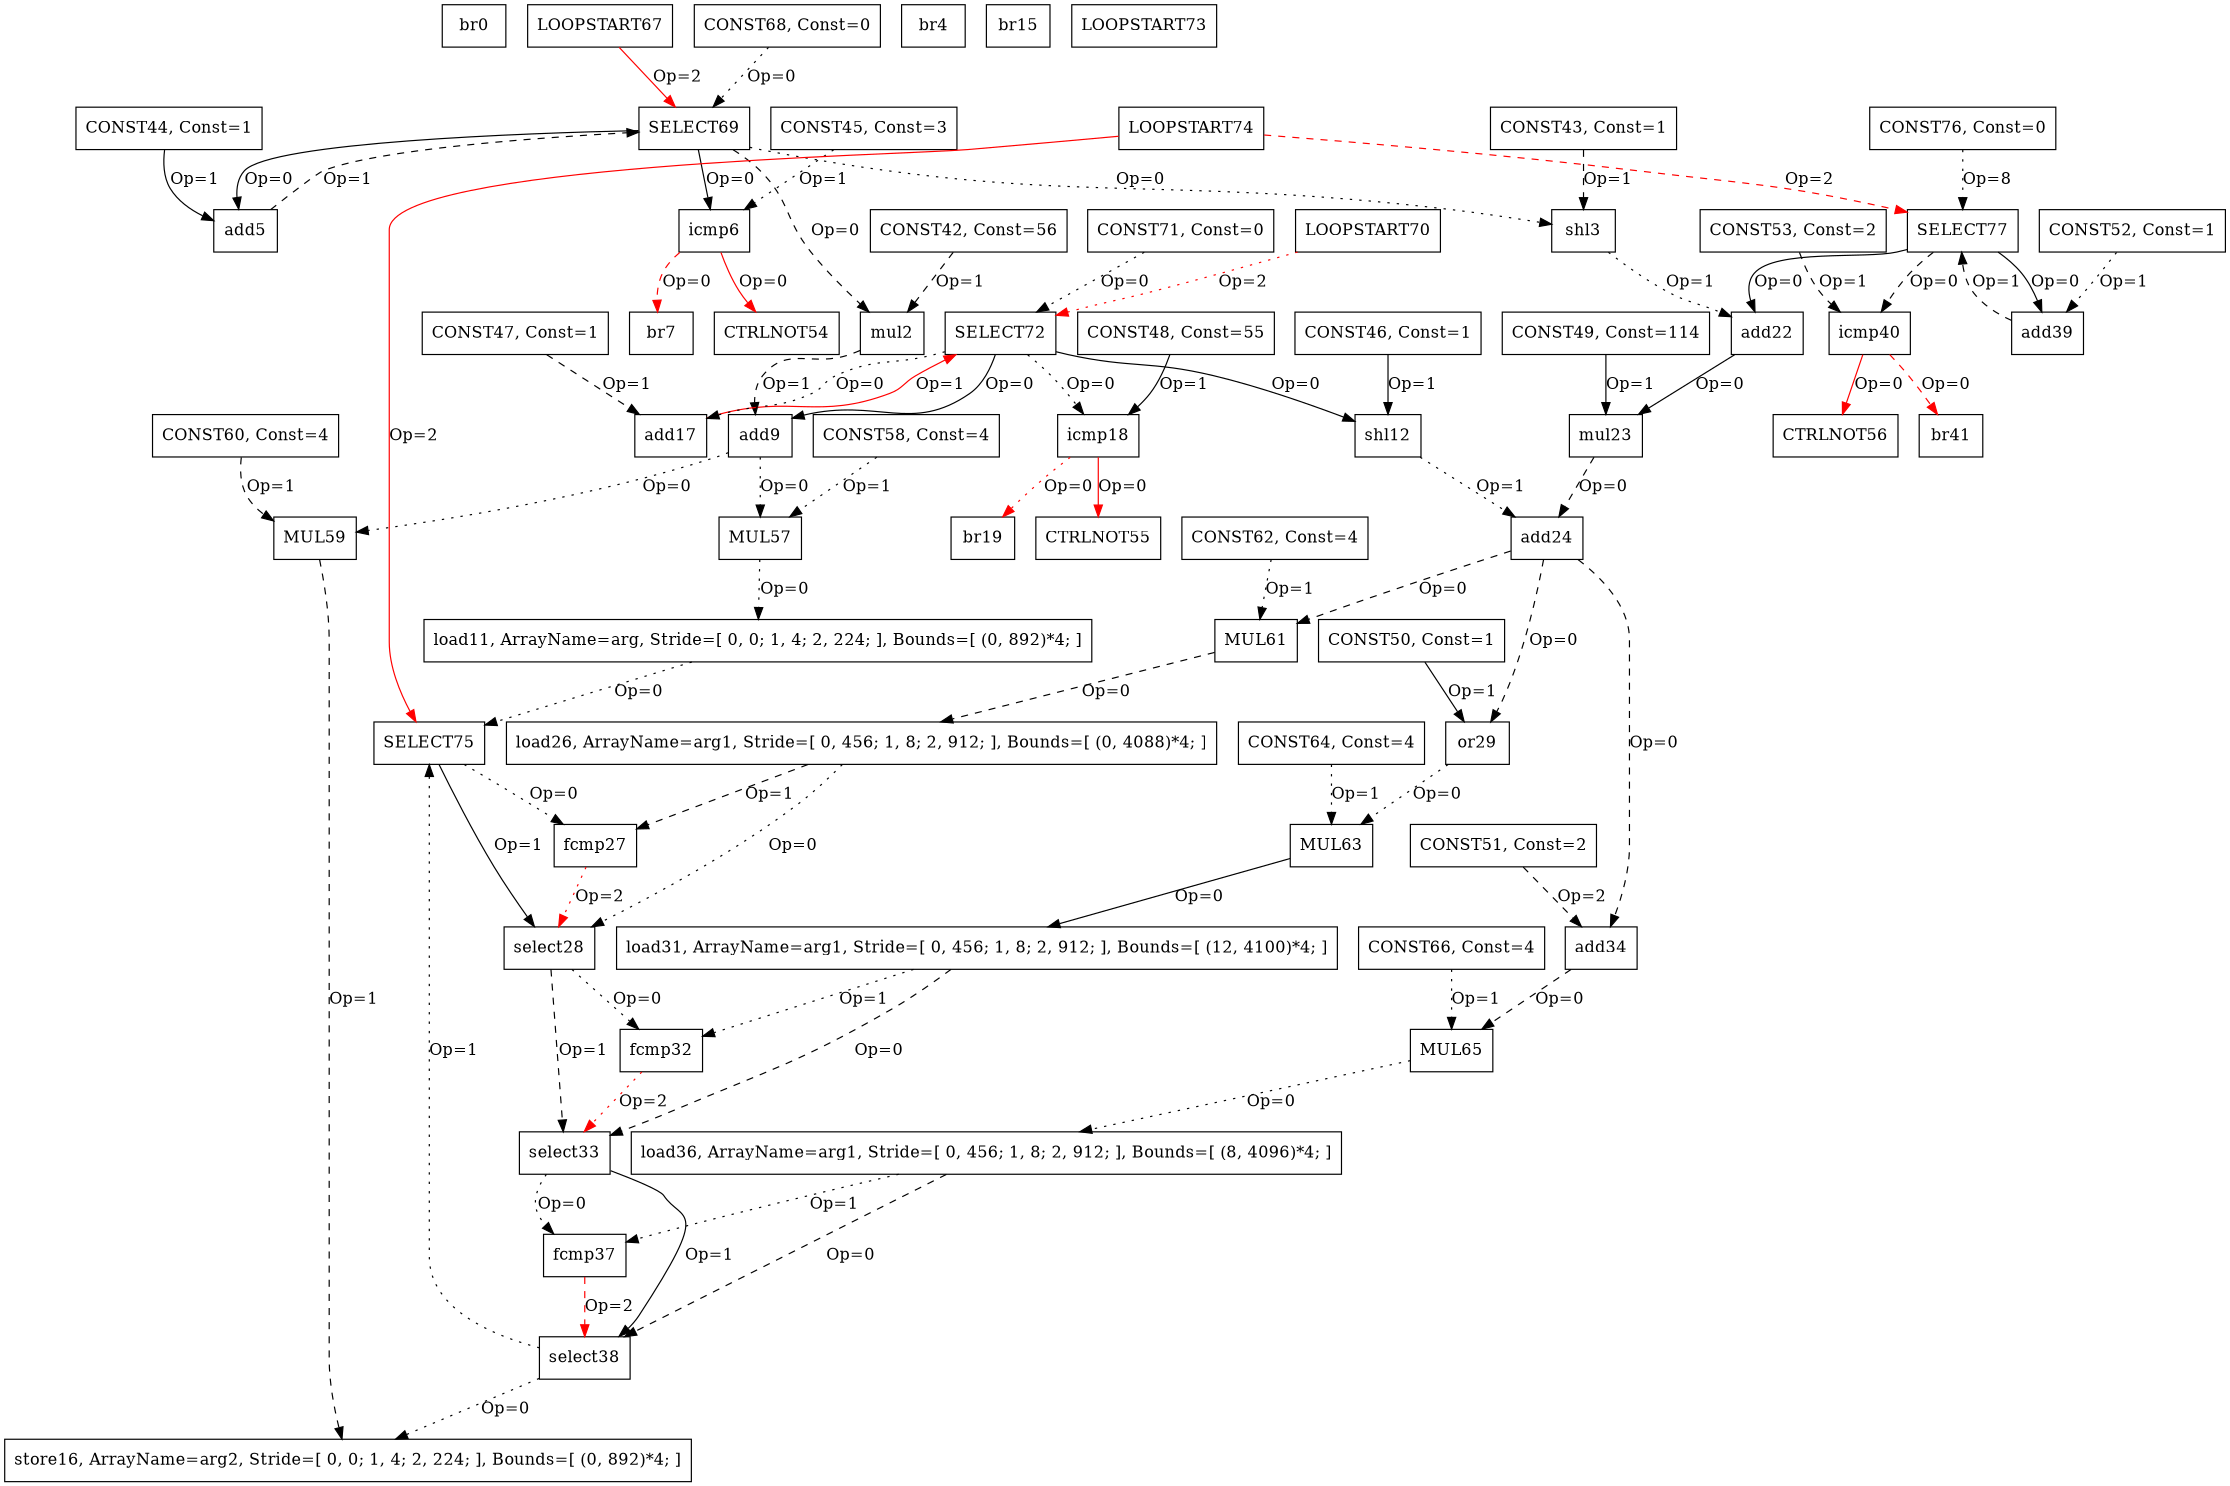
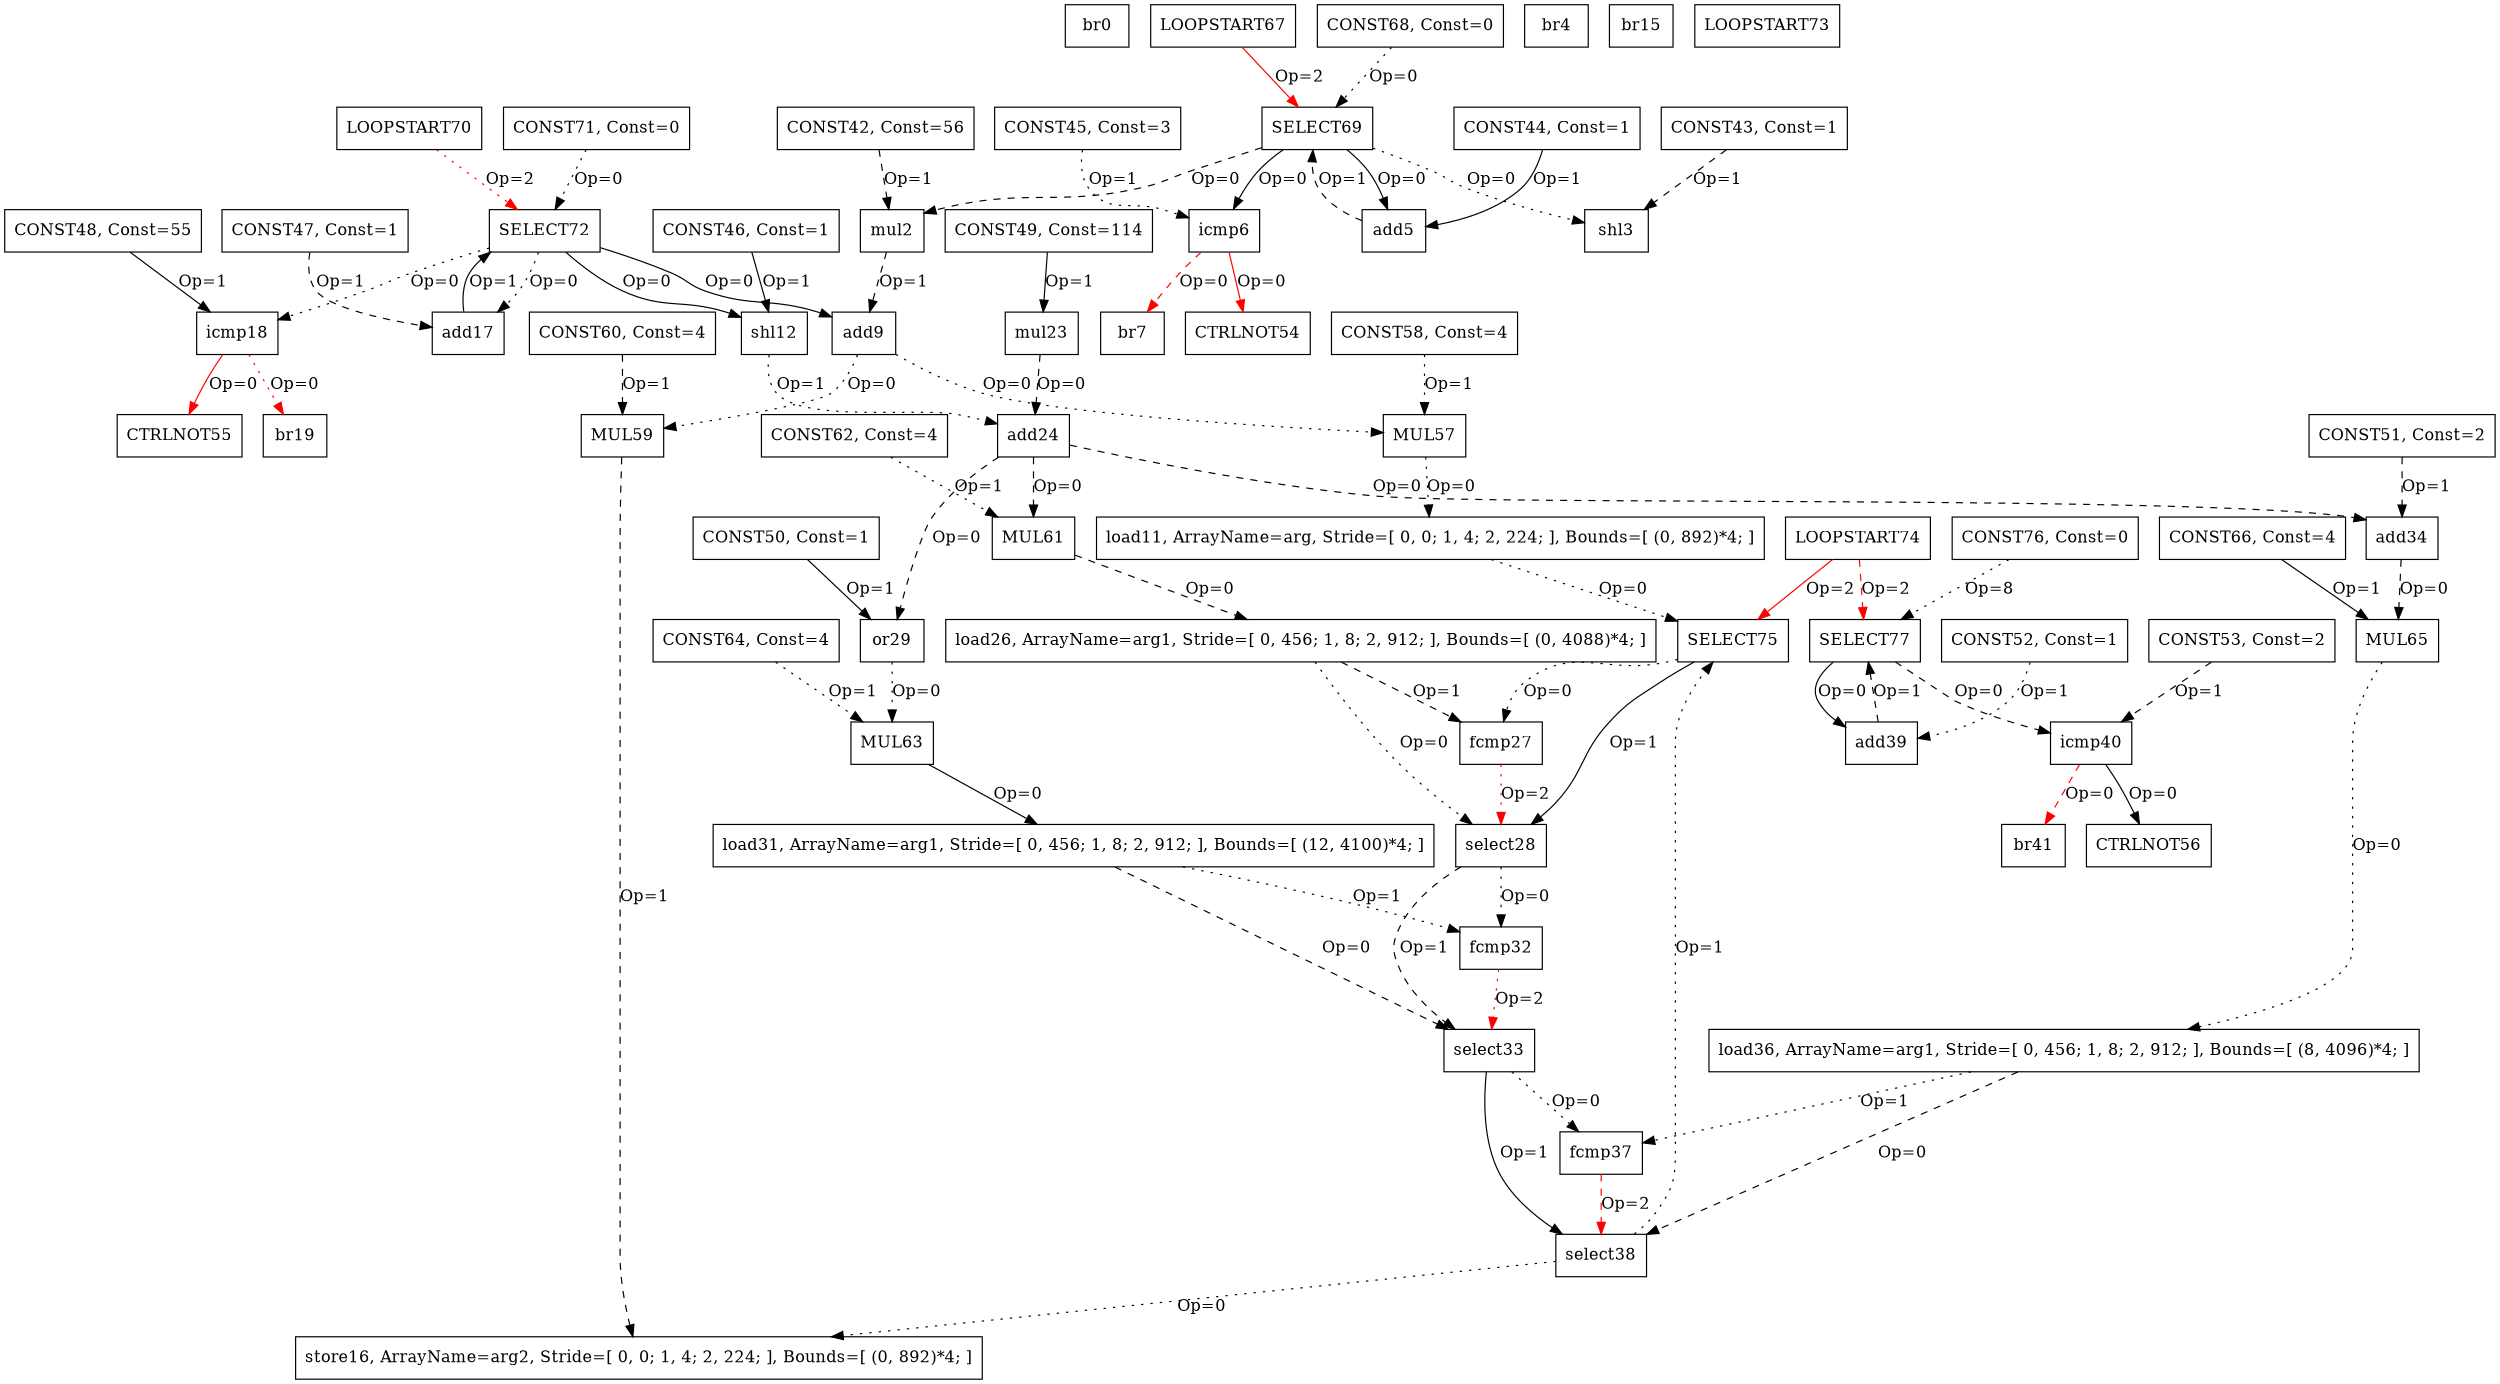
  digraph {
    node [color=black shape=box]
    edge [color=black style=dotted]
    n1 [label=br0]
    n2 [label=mul2]
    n3 [label=add9]
    n4 [label=MUL57]
    n5 [label=MUL59]
    n6 [label=shl3]
-   n7 [label=add22]
    n8 [label=mul23]
    n9 [label=br4]
    n10 [label=add5]
    n11 [label=SELECT69]
    n12 [label=icmp6]
    n13 [label=br7]
    n14 [label=CTRLNOT54]
    n15 [label="load11, ArrayName=arg, Stride=[ 0, 0; 1, 4; 2, 224; ], Bounds=[ (0, 892)*4; ]"]
    n16 [label="store16, ArrayName=arg2, Stride=[ 0, 0; 1, 4; 2, 224; ], Bounds=[ (0, 892)*4; ]"]
    n17 [label=SELECT75]
    n18 [label=fcmp27]
    n19 [label=select28]
    n20 [label=shl12]
    n21 [label=add24]
    n22 [label=or29]
    n23 [label=add34]
    n24 [label=MUL61]
    n25 [label=br15]
    n26 [label=add17]
    n27 [label=SELECT72]
    n28 [label=icmp18]
    n29 [label=br19]
    n30 [label=CTRLNOT55]
    n31 [label=MUL63]
    n32 [label=MUL65]
    n33 [label="load26, ArrayName=arg1, Stride=[ 0, 456; 1, 8; 2, 912; ], Bounds=[ (0, 4088)*4; ]"]
    n34 [label=fcmp32]
    n35 [label=select33]
    n36 [label=fcmp37]
    n37 [label=select38]
    n38 [label="load31, ArrayName=arg1, Stride=[ 0, 456; 1, 8; 2, 912; ], Bounds=[ (12, 4100)*4; ]"]
    n39 [label="load36, ArrayName=arg1, Stride=[ 0, 456; 1, 8; 2, 912; ], Bounds=[ (8, 4096)*4; ]"]
    n40 [label=add39]
    n41 [label=SELECT77]
    n42 [label=icmp40]
    n43 [label=br41]
    n44 [label=CTRLNOT56]
    n45 [label="CONST42, Const=56"]
    n46 [label="CONST43, Const=1"]
    n47 [label="CONST44, Const=1"]
    n48 [label="CONST45, Const=3"]
    n49 [label="CONST46, Const=1"]
    n50 [label="CONST47, Const=1"]
    n51 [label="CONST48, Const=55"]
    n52 [label="CONST49, Const=114"]
    n53 [label="CONST50, Const=1"]
    n54 [label="CONST51, Const=2"]
    n55 [label="CONST52, Const=1"]
    n56 [label="CONST53, Const=2"]
    n57 [label="CONST58, Const=4"]
    n58 [label="CONST60, Const=4"]
    n59 [label="CONST62, Const=4"]
    n60 [label="CONST64, Const=4"]
    n61 [label="CONST66, Const=4"]
    n62 [label=LOOPSTART67]
    n63 [label="CONST68, Const=0"]
    n64 [label=LOOPSTART70]
    n65 [label="CONST71, Const=0"]
    n66 [label=LOOPSTART73]
    n67 [label=LOOPSTART74]
    n68 [label="CONST76, Const=0"]
    n2 -> n3 [label="Op=1" style=dashed]
    n3 -> n4 [label="Op=0"]
    n3 -> n5 [label="Op=0"]
    n4 -> n15 [label="Op=0"]
    n5 -> n16 [label="Op=1" style=dashed]
-   n6 -> n7 [label="Op=1"]
-   n7 -> n8 [label="Op=0" style=solid]
    n8 -> n21 [label="Op=0" style=dashed]
    n10 -> n11 [label="Op=1" style=dashed]
    n11 -> n2 [label="Op=0" style=dashed]
    n11 -> n6 [label="Op=0"]
    n11 -> n10 [label="Op=0" style=solid]
    n11 -> n12 [label="Op=0" style=solid]
    n12 -> n13 [color=red label="Op=0" style=dashed]
    n12 -> n14 [color=red label="Op=0" style=solid]
    n15 -> n17 [label="Op=0"]
    n17 -> n18 [label="Op=0"]
    n17 -> n19 [label="Op=1" style=solid]
    n18 -> n19 [color=red label="Op=2"]
    n19 -> n34 [label="Op=0"]
    n19 -> n35 [label="Op=1" style=dashed]
    n20 -> n21 [label="Op=1"]
    n21 -> n22 [label="Op=0" style=dashed]
    n21 -> n23 [label="Op=0" style=dashed]
    n21 -> n24 [label="Op=0" style=dashed]
    n22 -> n31 [label="Op=0"]
    n23 -> n32 [label="Op=0" style=dashed]
    n24 -> n33 [label="Op=0" style=dashed]
-   n26 -> n27 [color=red label="Op=1" style=solid]
+   n26 -> n27 [label="Op=1" style=solid]
    n27 -> n3 [label="Op=0" style=solid]
    n27 -> n20 [label="Op=0" style=solid]
    n27 -> n26 [label="Op=0"]
    n27 -> n28 [label="Op=0"]
    n28 -> n29 [color=red label="Op=0"]
    n28 -> n30 [color=red label="Op=0" style=solid]
    n31 -> n38 [label="Op=0" style=solid]
    n32 -> n39 [label="Op=0"]
    n33 -> n18 [label="Op=1" style=dashed]
    n33 -> n19 [label="Op=0"]
    n34 -> n35 [color=red label="Op=2"]
    n35 -> n36 [label="Op=0"]
    n35 -> n37 [label="Op=1" style=solid]
    n36 -> n37 [color=red label="Op=2" style=dashed]
    n37 -> n16 [label="Op=0"]
    n37 -> n17 [label="Op=1"]
    n38 -> n34 [label="Op=1"]
    n38 -> n35 [label="Op=0" style=dashed]
    n39 -> n36 [label="Op=1"]
    n39 -> n37 [label="Op=0" style=dashed]
    n40 -> n41 [label="Op=1" style=dashed]
-   n41 -> n7 [label="Op=0" style=solid]
    n41 -> n40 [label="Op=0" style=solid]
    n41 -> n42 [label="Op=0" style=dashed]
    n42 -> n43 [color=red label="Op=0" style=dashed]
-   n42 -> n44 [color=red label="Op=0" style=solid]
+   n42 -> n44 [label="Op=0" style=solid]
    n45 -> n2 [label="Op=1" style=dashed]
    n46 -> n6 [label="Op=1" style=dashed]
    n47 -> n10 [label="Op=1" style=solid]
    n48 -> n12 [label="Op=1"]
    n49 -> n20 [label="Op=1" style=solid]
    n50 -> n26 [label="Op=1" style=dashed]
    n51 -> n28 [label="Op=1" style=solid]
    n52 -> n8 [label="Op=1" style=solid]
    n53 -> n22 [label="Op=1" style=solid]
-   n54 -> n23 [label="Op=2" style=dashed]
+   n54 -> n23 [label="Op=1" style=dashed]
    n55 -> n40 [label="Op=1"]
    n56 -> n42 [label="Op=1" style=dashed]
    n57 -> n4 [label="Op=1"]
    n58 -> n5 [label="Op=1" style=dashed]
    n59 -> n24 [label="Op=1"]
    n60 -> n31 [label="Op=1"]
-   n61 -> n32 [label="Op=1"]
+   n61 -> n32 [label="Op=1" style=solid]
    n62 -> n11 [color=red label="Op=2" style=solid]
    n63 -> n11 [label="Op=0"]
    n64 -> n27 [color=red label="Op=2"]
    n65 -> n27 [label="Op=0"]
    n67 -> n17 [color=red label="Op=2" style=solid]
    n67 -> n41 [color=red label="Op=2" style=dashed]
    n68 -> n41 [label="Op=8"]
  }
